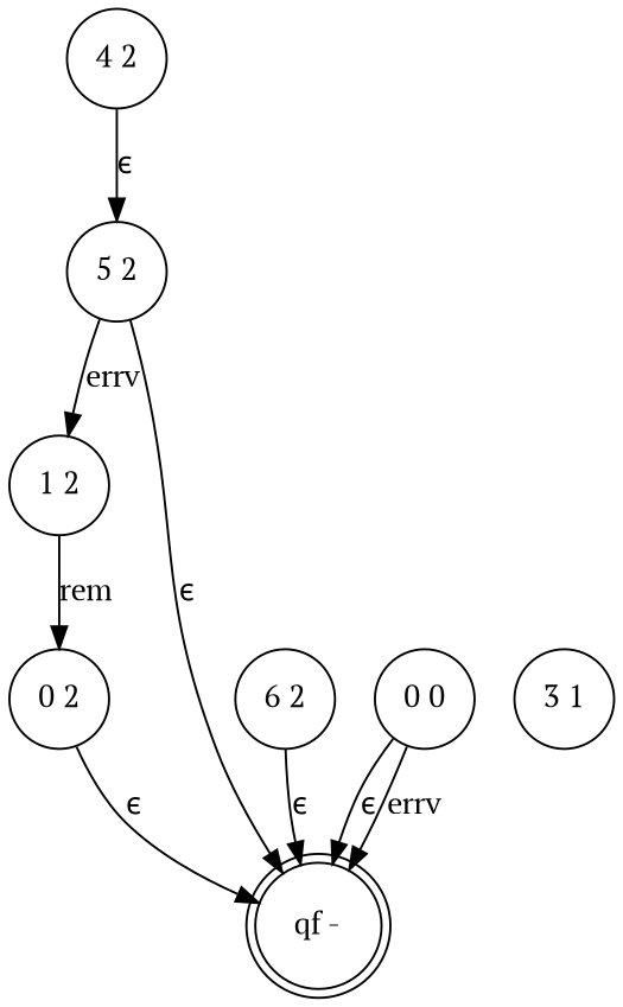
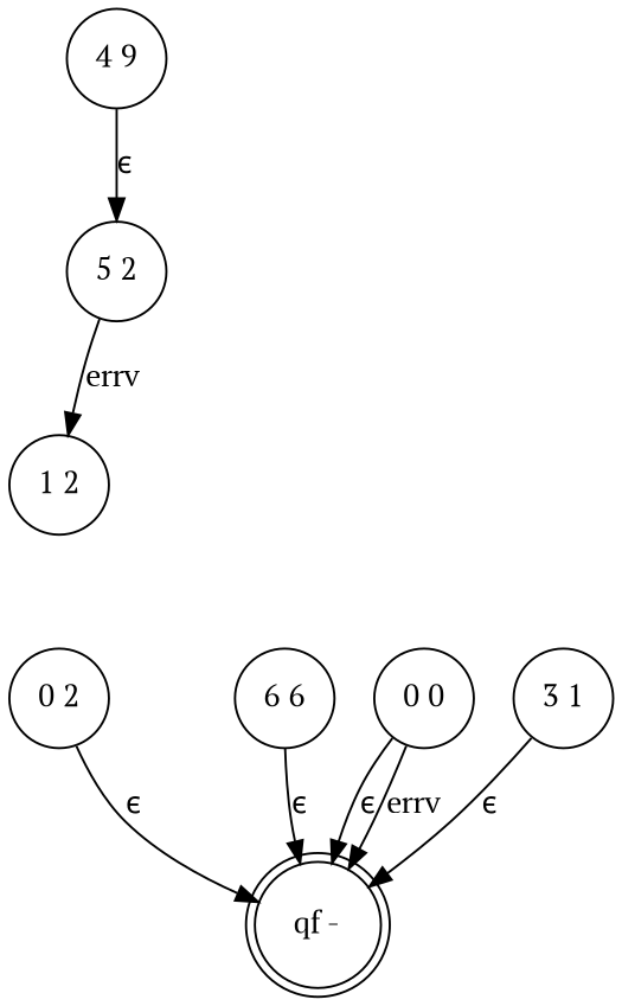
  digraph {
    fontname="PT Serif"
    node [fontname="PT Serif" shape=circle]
    edge [fontname="PT Serif"]
-   "4 2"
+   "4 2" [label="4 9"]
    "5 2"
    "1 2"
    "qf -" [shape=doublecircle]
-   "6 2"
+   "6 2" [label="6 6"]
    "0 2"
    "0 0"
    n8 [label="3 1"]
    "4 2" -> "5 2" [label="ϵ"]
    "5 2" -> "1 2" [label=errv]
-   "5 2" -> "qf -" [label="ϵ"]
-   "1 2" -> "0 2" [label=rem]
+   n8 -> "qf -" [label="ϵ"]
    "6 2" -> "qf -" [label="ϵ"]
    "0 2" -> "qf -" [label="ϵ"]
    "0 0" -> "qf -" [label="ϵ"]
    "0 0" -> "qf -" [label=errv]
  }
